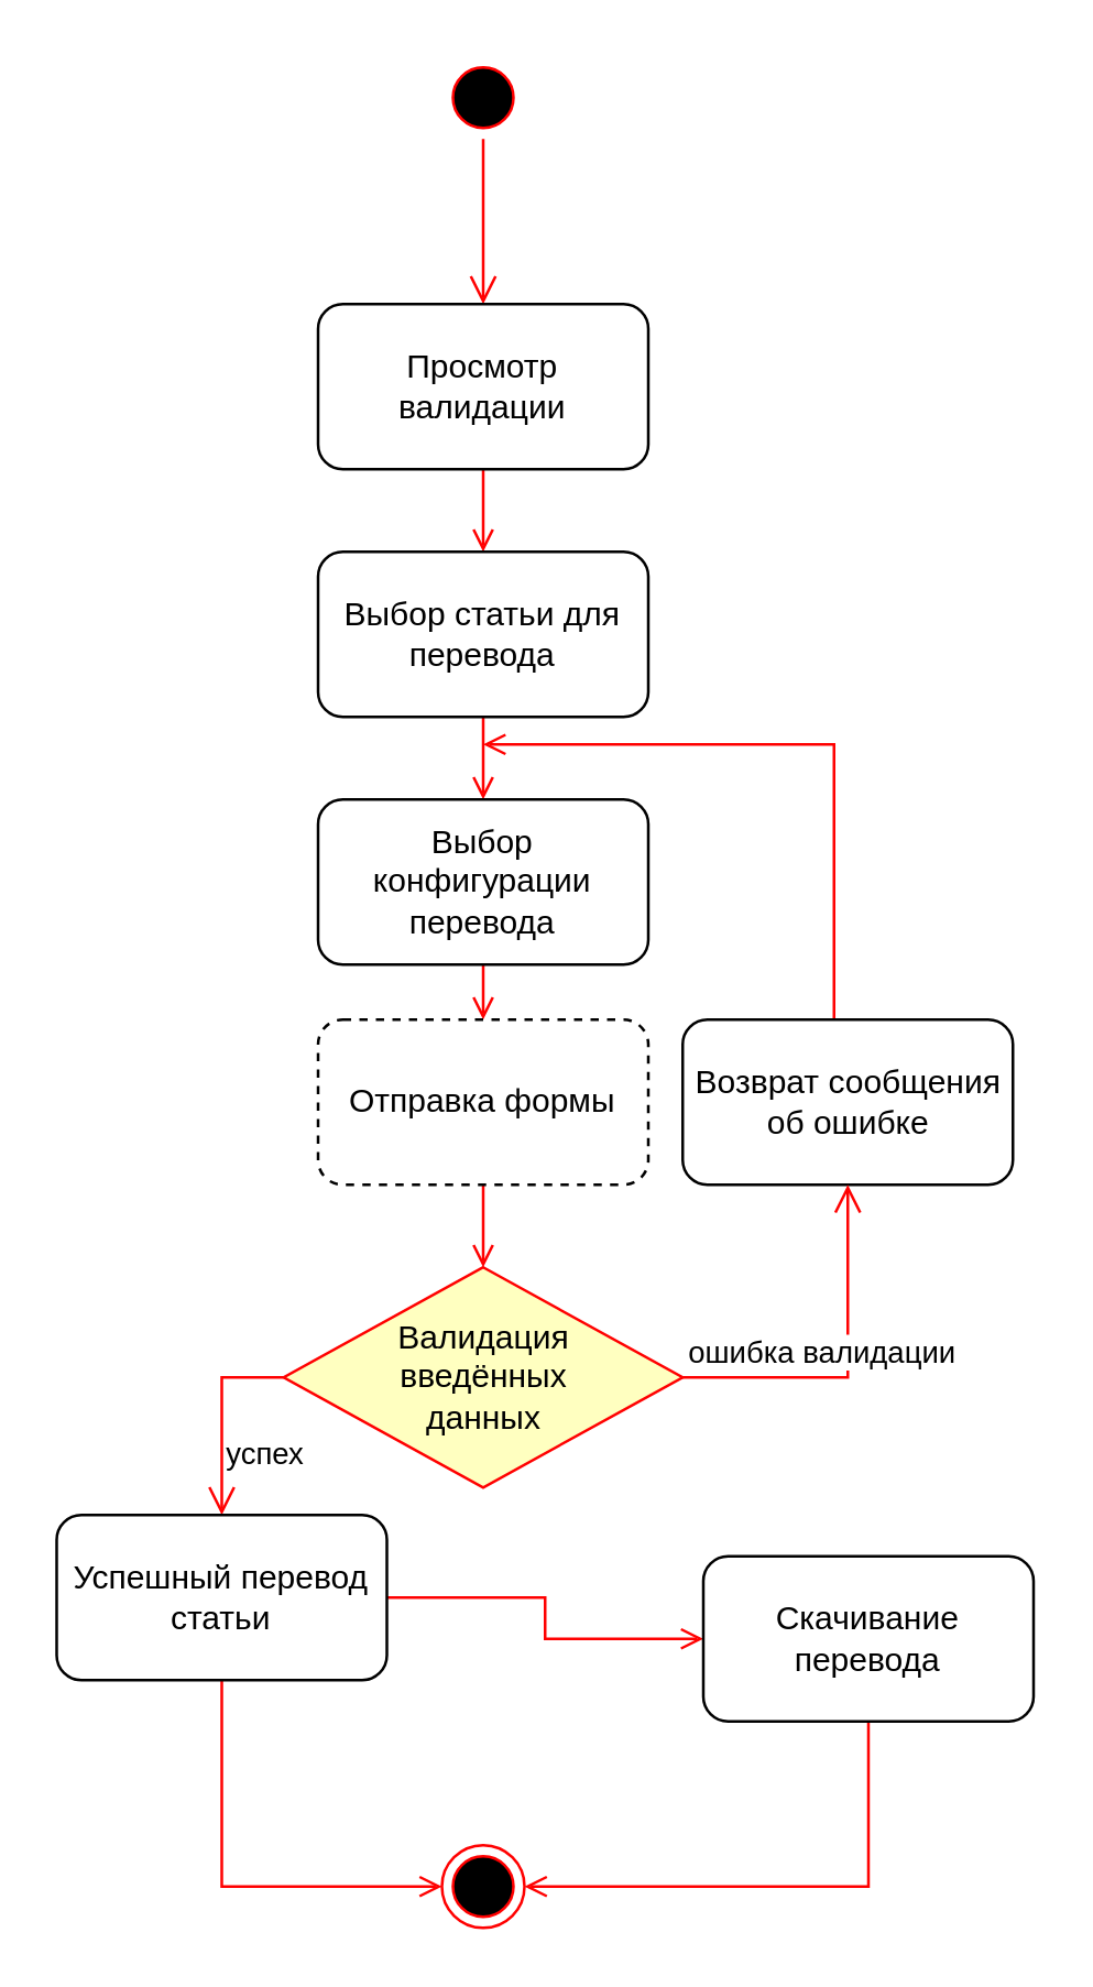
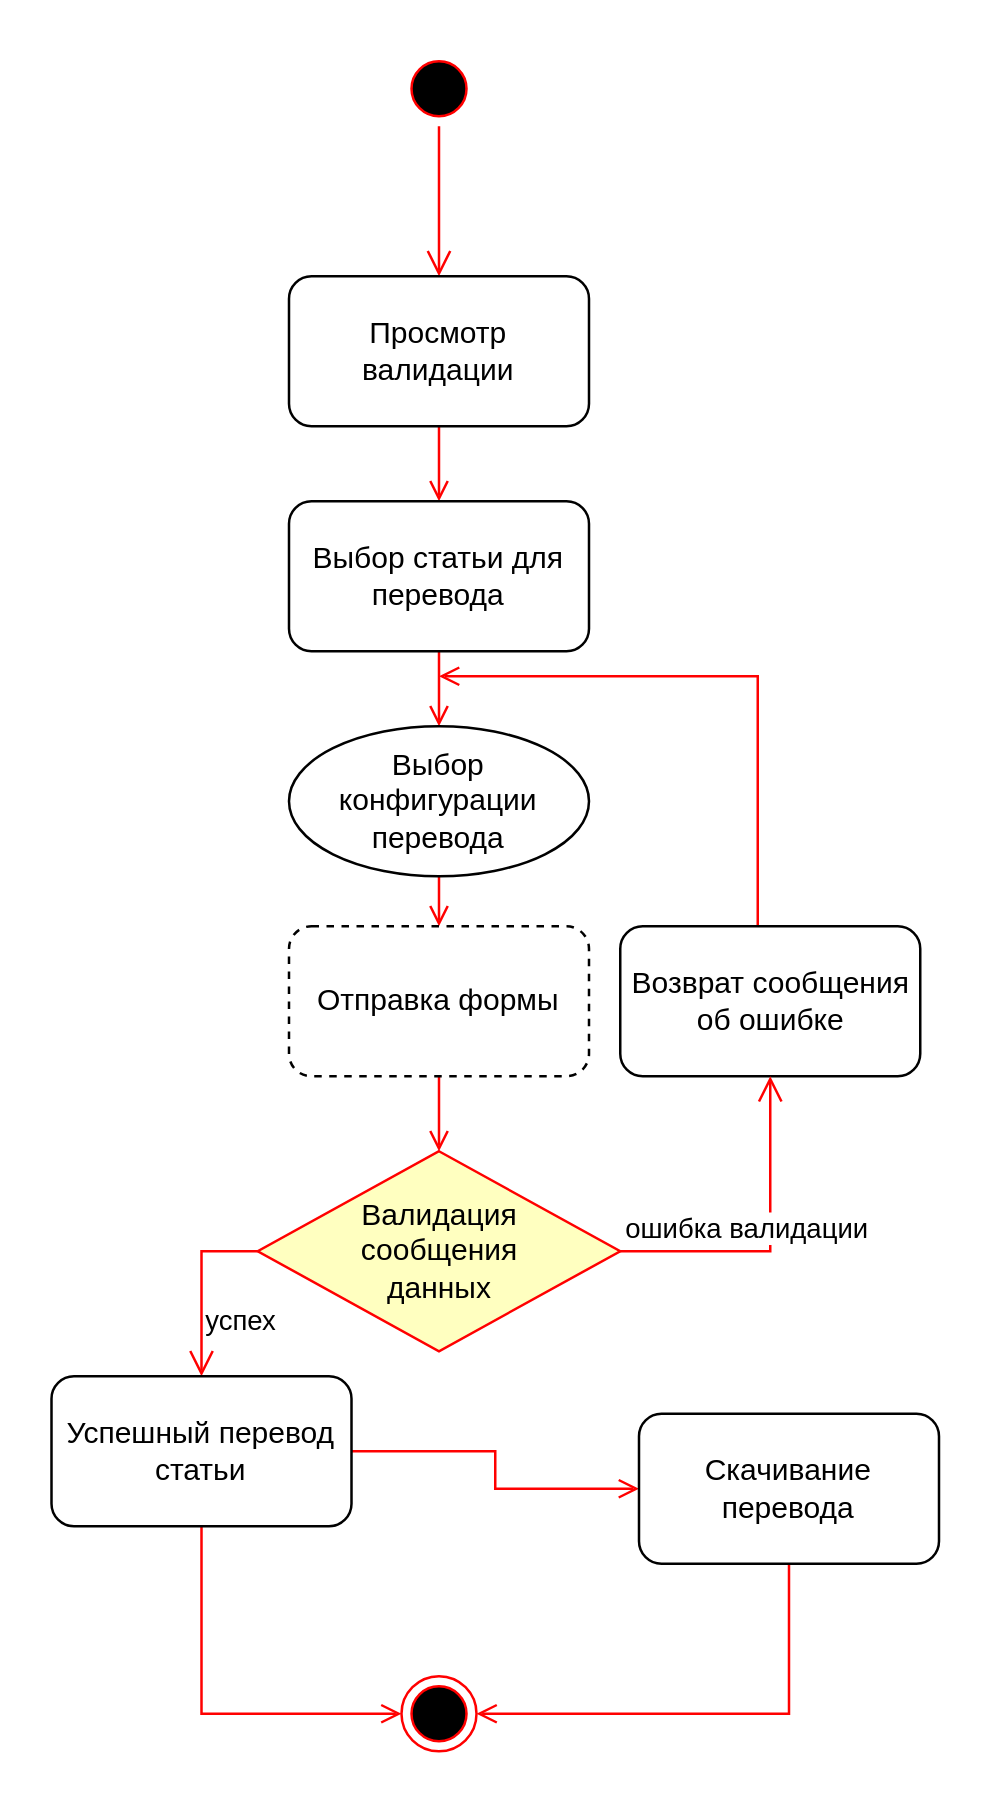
  <mxCell id="0" />
  <mxCell id="1" parent="0" />
  <mxCell id="2" value="" style="ellipse;html=1;shape=startState;fillColor=#000000;strokeColor=#ff0000;" vertex="1" parent="1"><mxGeometry x="160" y="20" width="30" height="30" as="geometry" /></mxCell>
  <mxCell id="3" value="" style="edgeStyle=orthogonalEdgeStyle;html=1;verticalAlign=bottom;endArrow=open;endSize=8;strokeColor=#ff0000;rounded=0;" edge="1" parent="1" source="2"><mxGeometry relative="1" as="geometry"><mxPoint x="175" y="110" as="targetPoint" /></mxGeometry></mxCell>
  <mxCell id="4" style="edgeStyle=orthogonalEdgeStyle;rounded=0;orthogonalLoop=1;jettySize=auto;html=1;exitX=0.5;exitY=1;exitDx=0;exitDy=0;entryX=0.5;entryY=0;entryDx=0;entryDy=0;endArrow=open;endFill=0;strokeColor=#ff0000;" edge="1" parent="1" source="5" target="7"><mxGeometry relative="1" as="geometry" /></mxCell>
  <mxCell id="5" value="Просмотр валидации" style="rounded=1;whiteSpace=wrap;html=1;" vertex="1" parent="1"><mxGeometry x="115" y="110" width="120" height="60" as="geometry" /></mxCell>
  <mxCell id="6" style="edgeStyle=orthogonalEdgeStyle;rounded=0;orthogonalLoop=1;jettySize=auto;html=1;exitX=0.5;exitY=1;exitDx=0;exitDy=0;entryX=0.5;entryY=0;entryDx=0;entryDy=0;endArrow=open;endFill=0;strokeColor=#ff0000;" edge="1" parent="1" source="7" target="9"><mxGeometry relative="1" as="geometry" /></mxCell>
  <mxCell id="7" value="Выбор статьи для перевода" style="rounded=1;whiteSpace=wrap;html=1;" vertex="1" parent="1"><mxGeometry x="115" y="200" width="120" height="60" as="geometry" /></mxCell>
  <mxCell id="8" style="edgeStyle=orthogonalEdgeStyle;rounded=0;orthogonalLoop=1;jettySize=auto;html=1;exitX=0.5;exitY=1;exitDx=0;exitDy=0;entryX=0.5;entryY=0;entryDx=0;entryDy=0;endArrow=open;endFill=0;strokeColor=#ff0000;" edge="1" parent="1" source="9" target="11"><mxGeometry relative="1" as="geometry" /></mxCell>
- <mxCell id="9" value="Выбор конфигурации перевода" style="rounded=1;whiteSpace=wrap;html=1;" vertex="1" parent="1"><mxGeometry x="115" y="290" width="120" height="60" as="geometry" /></mxCell>
+ <mxCell id="9" value="Выбор конфигурации перевода" style="ellipse;whiteSpace=wrap;html=1;" vertex="1" parent="1"><mxGeometry x="115" y="290" width="120" height="60" as="geometry" /></mxCell>
  <mxCell id="10" style="edgeStyle=orthogonalEdgeStyle;rounded=0;orthogonalLoop=1;jettySize=auto;html=1;exitX=0.5;exitY=1;exitDx=0;exitDy=0;entryX=0.5;entryY=0;entryDx=0;entryDy=0;endArrow=open;endFill=0;strokeColor=#ff0000;" edge="1" parent="1" source="11" target="14"><mxGeometry relative="1" as="geometry" /></mxCell>
  <mxCell id="11" value="Отправка формы" style="rounded=1;whiteSpace=wrap;html=1;dashed=1;" vertex="1" parent="1"><mxGeometry x="115" y="370" width="120" height="60" as="geometry" /></mxCell>
  <mxCell id="12" style="edgeStyle=orthogonalEdgeStyle;rounded=0;orthogonalLoop=1;jettySize=auto;html=1;exitX=0.5;exitY=0;exitDx=0;exitDy=0;endArrow=open;endFill=0;strokeColor=#ff0000;" edge="1" parent="1"><mxGeometry relative="1" as="geometry"><mxPoint x="175" y="270" as="targetPoint" /><mxPoint x="302.5" y="370" as="sourcePoint" /><Array as="points"><mxPoint x="303" y="270" /></Array></mxGeometry></mxCell>
  <mxCell id="13" value="Возврат сообщения об ошибке" style="rounded=1;whiteSpace=wrap;html=1;" vertex="1" parent="1"><mxGeometry x="247.5" y="370" width="120" height="60" as="geometry" /></mxCell>
- <mxCell id="14" value="Валидация&lt;div&gt;введённых&lt;/div&gt;&lt;div&gt;данных&lt;/div&gt;" style="rhombus;whiteSpace=wrap;html=1;fontColor=#000000;fillColor=#ffffc0;strokeColor=#ff0000;" vertex="1" parent="1"><mxGeometry x="102.5" y="460" width="145" height="80" as="geometry" /></mxCell>
+ <mxCell id="14" value="Валидация&lt;div&gt;сообщения&lt;/div&gt;&lt;div&gt;данных&lt;/div&gt;" style="rhombus;whiteSpace=wrap;html=1;fontColor=#000000;fillColor=#ffffc0;strokeColor=#ff0000;" vertex="1" parent="1"><mxGeometry x="102.5" y="460" width="145" height="80" as="geometry" /></mxCell>
  <mxCell id="15" value="ошибка валидации" style="edgeStyle=orthogonalEdgeStyle;html=1;align=left;verticalAlign=bottom;endArrow=open;endSize=8;strokeColor=#ff0000;rounded=0;entryX=0.5;entryY=1;entryDx=0;entryDy=0;" edge="1" parent="1" source="14" target="13"><mxGeometry x="-1" relative="1" as="geometry"><mxPoint x="175" y="270" as="targetPoint" /><Array as="points"><mxPoint x="308" y="500" /></Array></mxGeometry></mxCell>
  <mxCell id="16" value="успех" style="edgeStyle=orthogonalEdgeStyle;html=1;align=left;verticalAlign=top;endArrow=open;endSize=8;strokeColor=#ff0000;rounded=0;exitX=0;exitY=0.5;exitDx=0;exitDy=0;entryX=0.5;entryY=0;entryDx=0;entryDy=0;" edge="1" parent="1" source="14" target="19"><mxGeometry x="0.03" relative="1" as="geometry"><mxPoint x="175" y="590" as="targetPoint" /><mxPoint as="offset" /></mxGeometry></mxCell>
  <mxCell id="17" style="edgeStyle=orthogonalEdgeStyle;rounded=0;orthogonalLoop=1;jettySize=auto;html=1;exitX=1;exitY=0.5;exitDx=0;exitDy=0;entryX=0;entryY=0.5;entryDx=0;entryDy=0;strokeColor=#FF0000;endArrow=open;endFill=0;" edge="1" parent="1" source="19" target="21"><mxGeometry relative="1" as="geometry" /></mxCell>
  <mxCell id="18" style="edgeStyle=orthogonalEdgeStyle;rounded=0;orthogonalLoop=1;jettySize=auto;html=1;exitX=0.5;exitY=1;exitDx=0;exitDy=0;entryX=0;entryY=0.5;entryDx=0;entryDy=0;endArrow=open;endFill=0;strokeColor=#ff0000;" edge="1" parent="1" source="19" target="22"><mxGeometry relative="1" as="geometry" /></mxCell>
  <mxCell id="19" value="Успешный перевод статьи" style="rounded=1;whiteSpace=wrap;html=1;" vertex="1" parent="1"><mxGeometry x="20" y="550" width="120" height="60" as="geometry" /></mxCell>
  <mxCell id="20" style="edgeStyle=orthogonalEdgeStyle;rounded=0;orthogonalLoop=1;jettySize=auto;html=1;exitX=0.5;exitY=1;exitDx=0;exitDy=0;entryX=1;entryY=0.5;entryDx=0;entryDy=0;endArrow=open;endFill=0;strokeColor=#ff0000;" edge="1" parent="1" source="21" target="22"><mxGeometry relative="1" as="geometry" /></mxCell>
  <mxCell id="21" value="Скачивание перевода" style="rounded=1;whiteSpace=wrap;html=1;" vertex="1" parent="1"><mxGeometry x="255" y="565" width="120" height="60" as="geometry" /></mxCell>
  <mxCell id="22" value="" style="ellipse;html=1;shape=endState;fillColor=#000000;strokeColor=#ff0000;" vertex="1" parent="1"><mxGeometry x="160" y="670" width="30" height="30" as="geometry" /></mxCell>
